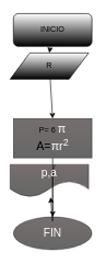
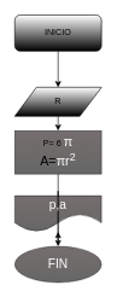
  <mxCell id="0" />
  <mxCell id="1" parent="0" />
  <mxCell id="2" style="edgeStyle=none;html=1;entryX=0.5;entryY=0;entryDx=0;entryDy=0;" edge="1" parent="1" source="3" target="5"><mxGeometry relative="1" as="geometry"><mxPoint x="70" y="110" as="targetPoint" /></mxGeometry></mxCell>
  <mxCell id="3" value="INICIO" style="whiteSpace=wrap;html=1;gradientColor=default;rounded=1;" vertex="1" parent="1"><mxGeometry x="20" y="20" width="120" height="50" as="geometry" /></mxCell>
  <mxCell id="4" value="" style="edgeStyle=none;html=1;entryX=0.5;entryY=0;entryDx=0;entryDy=0;" edge="1" parent="1" source="5" target="7"><mxGeometry relative="1" as="geometry"><mxPoint x="80" y="200" as="targetPoint" /></mxGeometry></mxCell>
- <mxCell id="5" value="R" style="shape=parallelogram;perimeter=parallelogramPerimeter;whiteSpace=wrap;html=1;fixedSize=1;size=30;shadow=0;rounded=0;gradientColor=default;" vertex="1" parent="1"><mxGeometry x="15" y="80" width="120" height="40" as="geometry" /></mxCell>
+ <mxCell id="5" value="R" style="shape=parallelogram;perimeter=parallelogramPerimeter;whiteSpace=wrap;html=1;fixedSize=1;size=30;shadow=0;rounded=0;gradientColor=default;" vertex="1" parent="1"><mxGeometry x="20" y="120" width="120" height="40" as="geometry" /></mxCell>
  <mxCell id="6" style="edgeStyle=none;html=1;fontSize=17;fontColor=#FFFFFF;" edge="1" parent="1" source="7" target="9"><mxGeometry relative="1" as="geometry"><Array as="points"><mxPoint x="80" y="320" /><mxPoint x="80" y="340" /></Array></mxGeometry></mxCell>
  <mxCell id="7" value="P= 6&amp;nbsp;&lt;span style=&quot;font-family: &amp;quot;Google Sans&amp;quot;, Arial, sans-serif; font-size: 18px; text-align: left;&quot;&gt;&lt;font style=&quot;&quot; color=&quot;#ffffff&quot;&gt;π&lt;/font&gt;&lt;br&gt;&lt;/span&gt;&lt;span style=&quot;font-family: &amp;quot;Google Sans&amp;quot;, Arial, sans-serif; font-size: 18px; text-align: left;&quot;&gt;A=&lt;/span&gt;&lt;span style=&quot;color: rgb(255, 255, 255); font-family: &amp;quot;Google Sans&amp;quot;, Arial, sans-serif; font-size: 18px; text-align: left;&quot;&gt;πr&lt;sup&gt;2&lt;/sup&gt;&lt;/span&gt;&lt;span style=&quot;font-family: &amp;quot;Google Sans&amp;quot;, Arial, sans-serif; font-size: 18px; text-align: left;&quot;&gt;&lt;br&gt;&lt;/span&gt;" style="rounded=0;whiteSpace=wrap;html=1;fillColor=#1b0e0e;gradientColor=default;opacity=60;" vertex="1" parent="1"><mxGeometry x="20" y="180" width="120" height="60" as="geometry" /></mxCell>
  <mxCell id="8" style="edgeStyle=none;html=1;fontSize=17;fontColor=#FFFFFF;" edge="1" parent="1" source="9" target="10"><mxGeometry relative="1" as="geometry"><Array as="points"><mxPoint x="80" y="260" /></Array></mxGeometry></mxCell>
- <mxCell id="9" value="&lt;span style=&quot;font-size: 17px;&quot;&gt;p,a&lt;/span&gt;" style="shape=document;whiteSpace=wrap;html=1;boundedLbl=1;rounded=0;labelBackgroundColor=none;fontSize=8;fontColor=#FFFFFF;fillColor=#1b0e0e;gradientColor=default;opacity=60;size=0.5;" vertex="1" parent="1"><mxGeometry x="15" y="250" width="120" height="50" as="geometry" /></mxCell>
- <mxCell id="10" value="FIN" style="ellipse;whiteSpace=wrap;html=1;rounded=0;shadow=0;labelBackgroundColor=none;fontSize=17;fontColor=#FFFFFF;fillColor=#1b0e0e;gradientColor=default;opacity=60;" vertex="1" parent="1"><mxGeometry x="20" y="330" width="120" height="50" as="geometry" /></mxCell>
+ <mxCell id="9" value="&lt;span style=&quot;font-size: 17px;&quot;&gt;p,a&lt;/span&gt;" style="shape=document;whiteSpace=wrap;html=1;boundedLbl=1;rounded=0;labelBackgroundColor=none;fontSize=8;fontColor=#FFFFFF;fillColor=#1b0e0e;gradientColor=default;opacity=60;size=0.5;" vertex="1" parent="1"><mxGeometry x="20" y="270" width="120" height="50" as="geometry" /></mxCell>
+ <mxCell id="10" value="FIN" style="ellipse;whiteSpace=wrap;html=1;rounded=0;shadow=0;labelBackgroundColor=none;fontSize=17;fontColor=#FFFFFF;fillColor=#1b0e0e;gradientColor=default;opacity=60;" vertex="1" parent="1"><mxGeometry x="20" y="340" width="120" height="50" as="geometry" /></mxCell>
